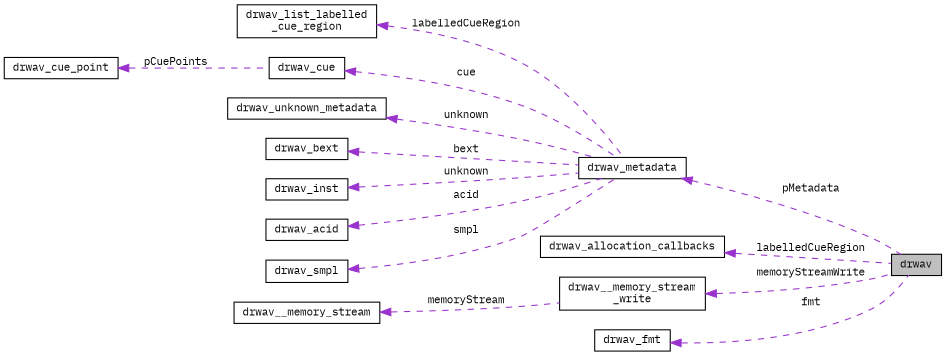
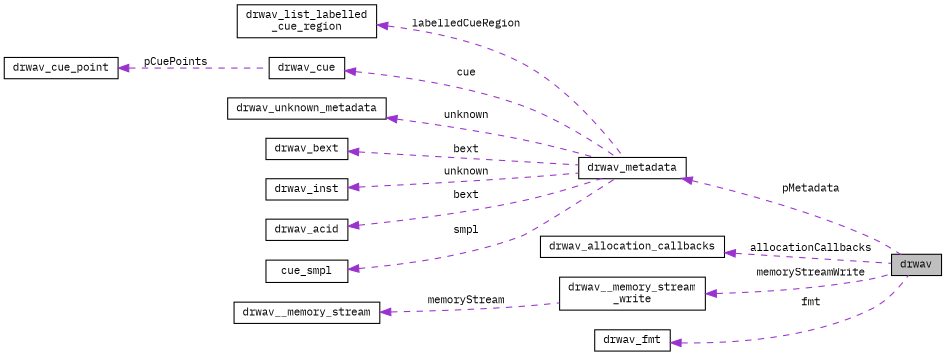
  digraph {
    fontname="IBM Plex Mono"
    rankdir=LR
    node [color=black fillcolor=white fontname="IBM Plex Mono" fontsize=10 shape=record style=filled]
    edge [color=darkorchid3 dir=back fontname="IBM Plex Mono" fontsize=10 labelfontname=Helvetica labelfontsize=10 style=dashed]
    n1 [fillcolor=grey75 fontcolor=black height=0.2 label=drwav width=0.4]
    n2 [height=0.2 label=drwav_metadata width=0.4]
    n3 [height=0.2 label="drwav_list_labelled\l_cue_region" width=0.4]
    n4 [height=0.2 label=drwav_cue width=0.4]
    n5 [height=0.2 label=drwav_cue_point width=0.4]
    n6 [height=0.2 label=drwav_unknown_metadata width=0.4]
    n7 [height=0.2 label=drwav_bext width=0.4]
    n8 [height=0.2 label=drwav_inst width=0.4]
    n9 [height=0.2 label=drwav_acid width=0.4]
-   n10 [height=0.2 label=drwav_smpl width=0.4]
+   n10 [height=0.2 label=cue_smpl width=0.4]
    n11 [height=0.2 label=drwav_allocation_callbacks width=0.4]
    n12 [height=0.2 label="drwav__memory_stream\l_write" width=0.4]
    n13 [height=0.2 label=drwav__memory_stream width=0.4]
    n14 [height=0.2 label=drwav_fmt width=0.4]
    n2 -> n1 [label=" pMetadata"]
    n3 -> n2 [label=" labelledCueRegion"]
    n4 -> n2 [label=" cue"]
    n5 -> n4 [label=" pCuePoints"]
    n6 -> n2 [label=" unknown"]
    n7 -> n2 [label=" bext"]
    n8 -> n2 [label=" unknown"]
-   n9 -> n2 [label=" acid"]
+   n9 -> n2 [label=" bext"]
    n10 -> n2 [label=" smpl"]
-   n11 -> n1 [label=" labelledCueRegion"]
+   n11 -> n1 [label=" allocationCallbacks"]
    n12 -> n1 [label=" memoryStreamWrite"]
    n13 -> n12 [label=" memoryStream"]
    n14 -> n1 [label=" fmt"]
  }
